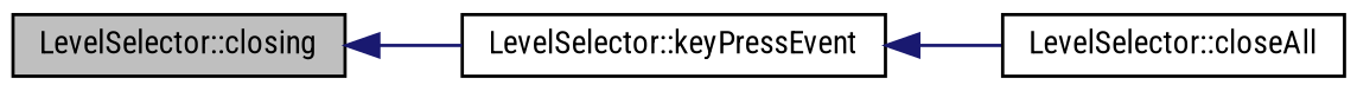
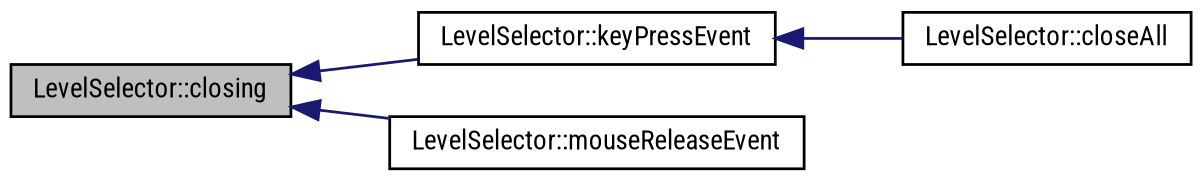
  digraph {
    fontname="Roboto Condensed"
    rankdir=LR
    node [color=black fillcolor=white fontname="Roboto Condensed" fontsize=10 shape=record style=filled]
    edge [color=midnightblue dir=back fontname="Roboto Condensed" fontsize=10 labelfontname=Helvetica labelfontsize=10 style=solid]
    n1 [fillcolor=grey75 fontcolor=black height=0.2 label="LevelSelector::closing" width=0.4]
    n2 [height=0.2 label="LevelSelector::keyPressEvent" width=0.4]
+   n3 [height=0.2 label="LevelSelector::mouseReleaseEvent" width=0.4]
    n4 [height=0.2 label="LevelSelector::closeAll" width=0.4]
    n1 -> n2
+   n1 -> n3
    n2 -> n4
  }
